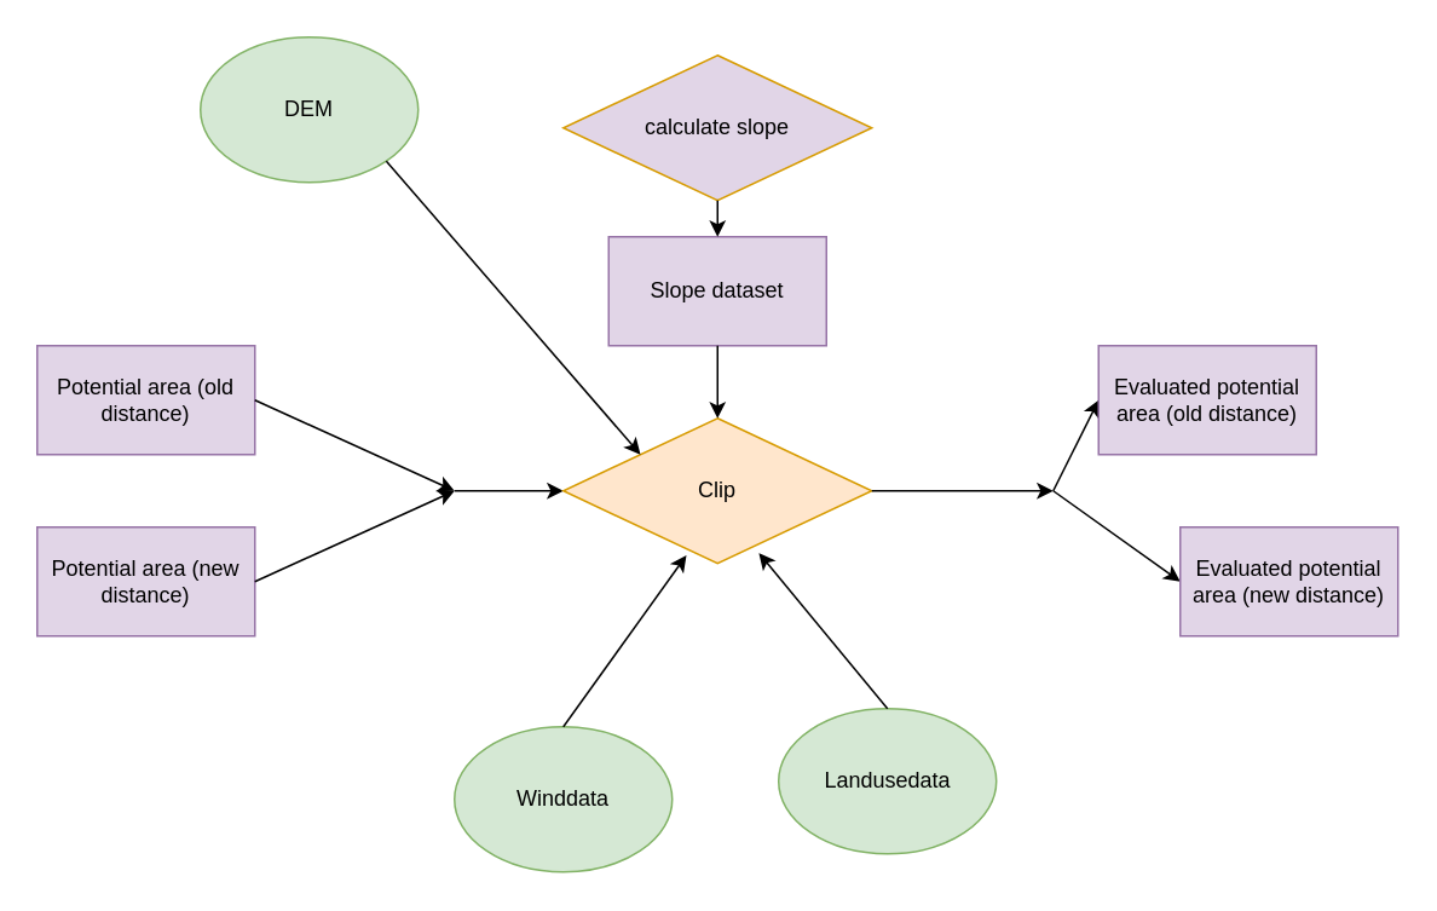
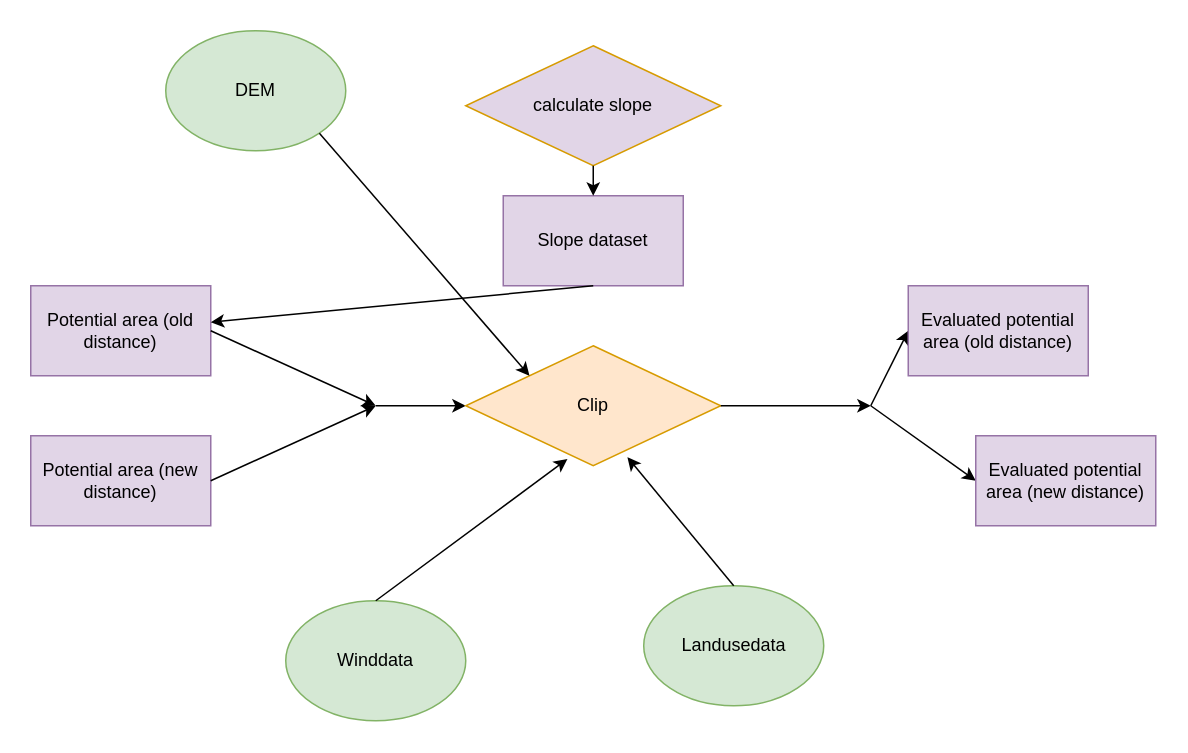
  <mxCell id="0" />
  <mxCell id="1" parent="0" />
  <mxCell id="2" value="DEM" style="ellipse;whiteSpace=wrap;html=1;fillColor=#d5e8d4;strokeColor=#82b366;" parent="1" vertex="1"><mxGeometry x="110" y="20" width="120" height="80" as="geometry" /></mxCell>
  <mxCell id="3" value="Potential area (old distance)" style="rounded=0;whiteSpace=wrap;html=1;fillColor=#e1d5e7;strokeColor=#9673a6;" parent="1" vertex="1"><mxGeometry x="20" y="190" width="120" height="60" as="geometry" /></mxCell>
  <mxCell id="4" value="&lt;div&gt;Potential area (new distance)&lt;/div&gt;" style="rounded=0;whiteSpace=wrap;html=1;fillColor=#e1d5e7;strokeColor=#9673a6;" parent="1" vertex="1"><mxGeometry x="20" y="290" width="120" height="60" as="geometry" /></mxCell>
  <mxCell id="5" value="" style="endArrow=classic;html=1;exitX=1;exitY=0.5;exitDx=0;exitDy=0;" parent="1" source="3" edge="1"><mxGeometry width="50" height="50" relative="1" as="geometry"><mxPoint x="-20" y="420" as="sourcePoint" /><mxPoint x="250" y="270" as="targetPoint" /></mxGeometry></mxCell>
  <mxCell id="6" value="" style="endArrow=classic;html=1;exitX=1;exitY=0.5;exitDx=0;exitDy=0;" parent="1" source="4" edge="1"><mxGeometry width="50" height="50" relative="1" as="geometry"><mxPoint x="-20" y="420" as="sourcePoint" /><mxPoint x="250" y="270" as="targetPoint" /></mxGeometry></mxCell>
  <mxCell id="7" value="" style="endArrow=classic;html=1;" parent="1" edge="1"><mxGeometry width="50" height="50" relative="1" as="geometry"><mxPoint x="250" y="270" as="sourcePoint" /><mxPoint x="310" y="270" as="targetPoint" /></mxGeometry></mxCell>
  <mxCell id="8" value="Clip" style="rhombus;whiteSpace=wrap;html=1;fillColor=#ffe6cc;strokeColor=#d79b00;" parent="1" vertex="1"><mxGeometry x="310" y="230" width="170" height="80" as="geometry" /></mxCell>
  <mxCell id="9" value="calculate slope" style="rhombus;whiteSpace=wrap;html=1;fillColor=#e1d5e7;strokeColor=#d79b00;" parent="1" vertex="1"><mxGeometry x="310" y="30" width="170" height="80" as="geometry" /></mxCell>
  <mxCell id="10" value="Slope dataset" style="rounded=0;whiteSpace=wrap;html=1;fillColor=#e1d5e7;strokeColor=#9673a6;" parent="1" vertex="1"><mxGeometry x="335" y="130" width="120" height="60" as="geometry" /></mxCell>
  <mxCell id="11" value="" style="endArrow=classic;html=1;exitX=0.5;exitY=1;exitDx=0;exitDy=0;entryX=0.5;entryY=0;entryDx=0;entryDy=0;" parent="1" source="9" target="10" edge="1"><mxGeometry width="50" height="50" relative="1" as="geometry"><mxPoint x="410" y="140" as="sourcePoint" /><mxPoint x="410" y="160" as="targetPoint" /></mxGeometry></mxCell>
- <mxCell id="12" value="" style="endArrow=classic;html=1;exitX=0.5;exitY=1;exitDx=0;exitDy=0;entryX=0.5;entryY=0;entryDx=0;entryDy=0;" parent="1" source="10" target="8" edge="1"><mxGeometry width="50" height="50" relative="1" as="geometry"><mxPoint x="490" y="210" as="sourcePoint" /><mxPoint x="490" y="230" as="targetPoint" /></mxGeometry></mxCell>
- <mxCell id="13" value="Winddata" style="ellipse;whiteSpace=wrap;html=1;fillColor=#d5e8d4;strokeColor=#82b366;" parent="1" vertex="1"><mxGeometry x="250" y="400" width="120" height="80" as="geometry" /></mxCell>
+ <mxCell id="12" value="" style="endArrow=classic;html=1;exitX=0.5;exitY=1;exitDx=0;exitDy=0;" parent="1" source="10" target="3" edge="1"><mxGeometry width="50" height="50" relative="1" as="geometry"><mxPoint x="490" y="210" as="sourcePoint" /><mxPoint x="490" y="230" as="targetPoint" /></mxGeometry></mxCell>
+ <mxCell id="13" value="Winddata" style="ellipse;whiteSpace=wrap;html=1;fillColor=#d5e8d4;strokeColor=#82b366;" parent="1" vertex="1"><mxGeometry x="190" y="400" width="120" height="80" as="geometry" /></mxCell>
  <mxCell id="14" value="" style="endArrow=classic;html=1;exitX=0.5;exitY=0;exitDx=0;exitDy=0;entryX=0.399;entryY=0.944;entryDx=0;entryDy=0;entryPerimeter=0;" parent="1" source="13" target="8" edge="1"><mxGeometry width="50" height="50" relative="1" as="geometry"><mxPoint x="-20" y="550" as="sourcePoint" /><mxPoint x="373" y="300" as="targetPoint" /></mxGeometry></mxCell>
  <mxCell id="15" value="Landusedata" style="ellipse;whiteSpace=wrap;html=1;fillColor=#d5e8d4;strokeColor=#82b366;" parent="1" vertex="1"><mxGeometry x="428.65" y="390" width="120" height="80" as="geometry" /></mxCell>
  <mxCell id="16" value="" style="endArrow=classic;html=1;exitX=0.5;exitY=0;exitDx=0;exitDy=0;entryX=0.634;entryY=0.929;entryDx=0;entryDy=0;entryPerimeter=0;" parent="1" source="15" target="8" edge="1"><mxGeometry width="50" height="50" relative="1" as="geometry"><mxPoint x="158.65" y="550" as="sourcePoint" /><mxPoint x="409.997" y="317.601" as="targetPoint" /></mxGeometry></mxCell>
  <mxCell id="17" value="" style="endArrow=classic;html=1;exitX=1;exitY=0.5;exitDx=0;exitDy=0;" parent="1" source="8" edge="1"><mxGeometry width="50" height="50" relative="1" as="geometry"><mxPoint x="-20" y="550" as="sourcePoint" /><mxPoint x="580" y="270" as="targetPoint" /></mxGeometry></mxCell>
  <mxCell id="18" value="" style="endArrow=classic;html=1;entryX=0;entryY=0.5;entryDx=0;entryDy=0;" parent="1" target="20" edge="1"><mxGeometry width="50" height="50" relative="1" as="geometry"><mxPoint x="580" y="270" as="sourcePoint" /><mxPoint x="650" y="210" as="targetPoint" /></mxGeometry></mxCell>
  <mxCell id="19" value="" style="endArrow=classic;html=1;entryX=0;entryY=0.5;entryDx=0;entryDy=0;" parent="1" target="21" edge="1"><mxGeometry width="50" height="50" relative="1" as="geometry"><mxPoint x="580" y="270" as="sourcePoint" /><mxPoint x="650" y="300" as="targetPoint" /></mxGeometry></mxCell>
  <mxCell id="20" value="Evaluated potential area (old distance)" style="rounded=0;whiteSpace=wrap;html=1;fillColor=#e1d5e7;strokeColor=#9673a6;" parent="1" vertex="1"><mxGeometry x="605" y="190" width="120" height="60" as="geometry" /></mxCell>
  <mxCell id="21" value="&lt;div&gt;Evaluated potential area (new distance)&lt;/div&gt;" style="rounded=0;whiteSpace=wrap;html=1;fillColor=#e1d5e7;strokeColor=#9673a6;" parent="1" vertex="1"><mxGeometry x="650" y="290" width="120" height="60" as="geometry" /></mxCell>
  <mxCell id="22" value="" style="endArrow=classic;html=1;exitX=1;exitY=1;exitDx=0;exitDy=0;entryX=0;entryY=0;entryDx=0;entryDy=0;" edge="1" parent="1" source="2" target="8"><mxGeometry width="50" height="50" relative="1" as="geometry"><mxPoint x="380" y="330" as="sourcePoint" /><mxPoint x="430" y="280" as="targetPoint" /></mxGeometry></mxCell>
